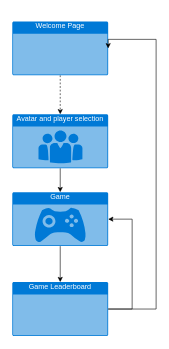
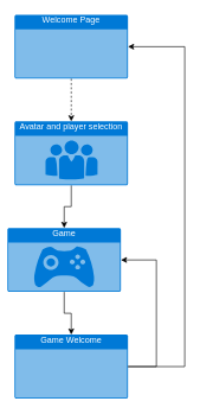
  <mxCell id="0" />
  <mxCell id="1" parent="0" />
  <mxCell id="2" style="edgeStyle=orthogonalEdgeStyle;rounded=0;orthogonalLoop=1;jettySize=auto;html=1;exitX=0.5;exitY=1;exitDx=0;exitDy=0;exitPerimeter=0;dashed=1;" edge="1" parent="1" source="3" target="7"><mxGeometry relative="1" as="geometry" /></mxCell>
- <mxCell id="3" value="Welcome Page" style="html=1;whiteSpace=wrap;strokeColor=none;fillColor=#0079D6;labelPosition=center;verticalLabelPosition=middle;verticalAlign=top;align=center;fontSize=12;outlineConnect=0;spacingTop=-6;fontColor=#FFFFFF;sketch=0;shape=mxgraph.sitemap.page;" vertex="1" parent="1"><mxGeometry x="20" y="35" width="160" height="90" as="geometry" /></mxCell>
- <mxCell id="4" value="Game" style="html=1;whiteSpace=wrap;strokeColor=none;fillColor=#0079D6;labelPosition=center;verticalLabelPosition=middle;verticalAlign=top;align=center;fontSize=12;outlineConnect=0;spacingTop=-6;fontColor=#FFFFFF;sketch=0;shape=mxgraph.sitemap.game;" vertex="1" parent="1"><mxGeometry x="20" y="320" width="160" height="90" as="geometry" /></mxCell>
- <mxCell id="5" value="Game Leaderboard" style="html=1;whiteSpace=wrap;strokeColor=none;fillColor=#0079D6;labelPosition=center;verticalLabelPosition=middle;verticalAlign=top;align=center;fontSize=12;outlineConnect=0;spacingTop=-6;fontColor=#FFFFFF;sketch=0;shape=mxgraph.sitemap.page;" vertex="1" parent="1"><mxGeometry x="20" y="470" width="160" height="90" as="geometry" /></mxCell>
+ <mxCell id="3" value="Welcome Page" style="html=1;whiteSpace=wrap;strokeColor=none;fillColor=#0079D6;labelPosition=center;verticalLabelPosition=middle;verticalAlign=top;align=center;fontSize=12;outlineConnect=0;spacingTop=-6;fontColor=#FFFFFF;sketch=0;shape=mxgraph.sitemap.page;" vertex="1" parent="1"><mxGeometry x="20" y="20" width="160" height="90" as="geometry" /></mxCell>
+ <mxCell id="4" value="Game" style="html=1;whiteSpace=wrap;strokeColor=none;fillColor=#0079D6;labelPosition=center;verticalLabelPosition=middle;verticalAlign=top;align=center;fontSize=12;outlineConnect=0;spacingTop=-6;fontColor=#FFFFFF;sketch=0;shape=mxgraph.sitemap.game;" vertex="1" parent="1"><mxGeometry x="10" y="320" width="160" height="90" as="geometry" /></mxCell>
+ <mxCell id="5" value="Game Welcome" style="html=1;whiteSpace=wrap;strokeColor=none;fillColor=#0079D6;labelPosition=center;verticalLabelPosition=middle;verticalAlign=top;align=center;fontSize=12;outlineConnect=0;spacingTop=-6;fontColor=#FFFFFF;sketch=0;shape=mxgraph.sitemap.page;" vertex="1" parent="1"><mxGeometry x="20" y="470" width="160" height="90" as="geometry" /></mxCell>
  <mxCell id="6" style="edgeStyle=orthogonalEdgeStyle;rounded=0;orthogonalLoop=1;jettySize=auto;html=1;" edge="1" parent="1" source="7" target="4"><mxGeometry relative="1" as="geometry" /></mxCell>
- <mxCell id="7" value="Avatar and player selection" style="html=1;whiteSpace=wrap;strokeColor=none;fillColor=#0079D6;labelPosition=center;verticalLabelPosition=middle;verticalAlign=top;align=center;fontSize=12;outlineConnect=0;spacingTop=-6;fontColor=#FFFFFF;sketch=0;shape=mxgraph.sitemap.about_us;" vertex="1" parent="1"><mxGeometry x="20" y="190" width="160" height="90" as="geometry" /></mxCell>
+ <mxCell id="7" value="Avatar and player selection" style="html=1;whiteSpace=wrap;strokeColor=none;fillColor=#0079D6;labelPosition=center;verticalLabelPosition=middle;verticalAlign=top;align=center;fontSize=12;outlineConnect=0;spacingTop=-6;fontColor=#FFFFFF;sketch=0;shape=mxgraph.sitemap.about_us;" vertex="1" parent="1"><mxGeometry x="20" y="170" width="160" height="90" as="geometry" /></mxCell>
  <mxCell id="8" style="edgeStyle=orthogonalEdgeStyle;rounded=0;orthogonalLoop=1;jettySize=auto;html=1;entryX=0.5;entryY=0;entryDx=0;entryDy=0;entryPerimeter=0;" edge="1" parent="1" source="4" target="5"><mxGeometry relative="1" as="geometry" /></mxCell>
  <mxCell id="9" style="edgeStyle=orthogonalEdgeStyle;rounded=0;orthogonalLoop=1;jettySize=auto;html=1;exitX=1;exitY=0.5;exitDx=0;exitDy=0;exitPerimeter=0;entryX=1;entryY=0.5;entryDx=0;entryDy=0;entryPerimeter=0;" edge="1" parent="1" source="5" target="4"><mxGeometry relative="1" as="geometry"><Array as="points"><mxPoint x="220" y="515" /><mxPoint x="220" y="365" /></Array></mxGeometry></mxCell>
  <mxCell id="10" style="edgeStyle=orthogonalEdgeStyle;rounded=0;orthogonalLoop=1;jettySize=auto;html=1;entryX=1;entryY=0.5;entryDx=0;entryDy=0;entryPerimeter=0;" edge="1" parent="1" source="5" target="3"><mxGeometry relative="1" as="geometry"><Array as="points"><mxPoint x="260" y="515" /><mxPoint x="260" y="65" /></Array></mxGeometry></mxCell>
